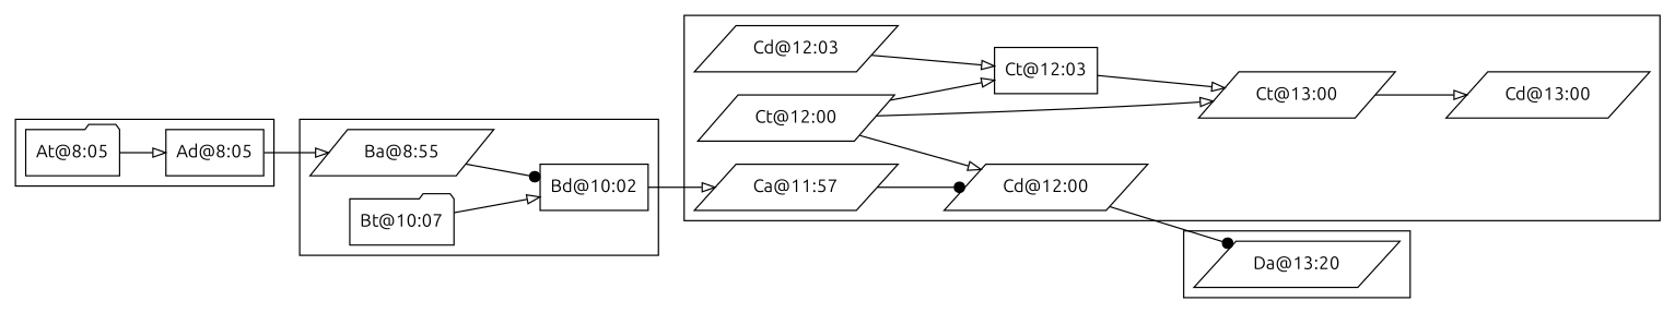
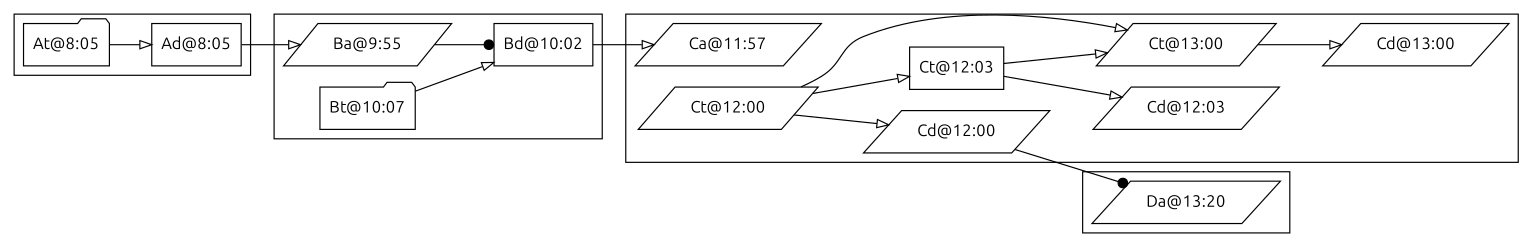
  digraph {
    fontname=Ubuntu
    rankdir=LR
    node [fillcolor="#ffffff" fontcolor="#000000" fontname=Ubuntu shape=parallelogram style=filled]
    edge [arrowhead=onormal fontname=Ubuntu]
-   "Ba@9:55" [label="Ba@8:55"]
+   "Ba@9:55"
    n2 [label="Bt@10:07" shape=folder]
    "Bd@10:02" [shape=box]
    "At@8:05" [shape=folder]
    "Ad@8:05" [shape=box]
    "Ca@11:57"
    "Ct@12:00"
    "Cd@12:00"
    "Ct@12:03" [shape=box]
    "Cd@12:03"
    "Ct@13:00"
    "Cd@13:00"
    "Da@13:20"
    subgraph cluster_1 {
      "Ba@9:55"
      n2
      "Bd@10:02"
    }
    subgraph cluster_2 {
      "At@8:05"
      "Ad@8:05"
    }
    subgraph cluster_3 {
      "Ca@11:57"
      "Ct@12:00"
      "Cd@12:00"
      "Ct@12:03"
      "Cd@12:03"
      "Ct@13:00"
      "Cd@13:00"
    }
    subgraph cluster_4 {
      "Da@13:20"
    }
    "Ba@9:55" -> "Bd@10:02" [arrowhead=dot]
    n2 -> "Bd@10:02"
    "Bd@10:02" -> "Ca@11:57"
    "At@8:05" -> "Ad@8:05"
    "Ad@8:05" -> "Ba@9:55"
-   "Ca@11:57" -> "Cd@12:00" [arrowhead=dot]
    "Ct@12:00" -> "Cd@12:00"
    "Ct@12:00" -> "Ct@12:03"
    "Ct@12:00" -> "Ct@13:00"
    "Cd@12:00" -> "Da@13:20" [arrowhead=dot]
-   "Cd@12:03" -> "Ct@12:03"
+   "Ct@12:03" -> "Cd@12:03"
    "Ct@12:03" -> "Ct@13:00"
    "Ct@13:00" -> "Cd@13:00"
  }
